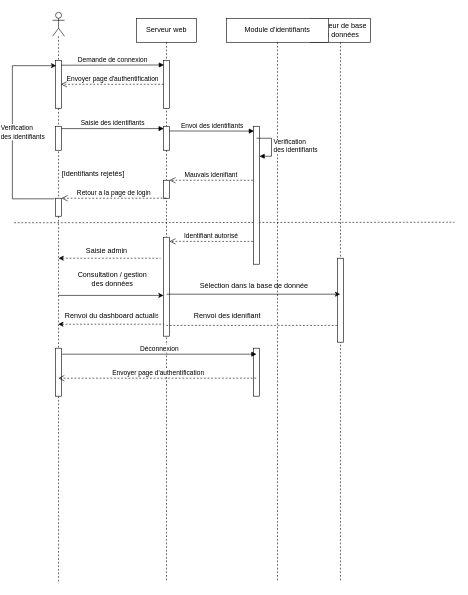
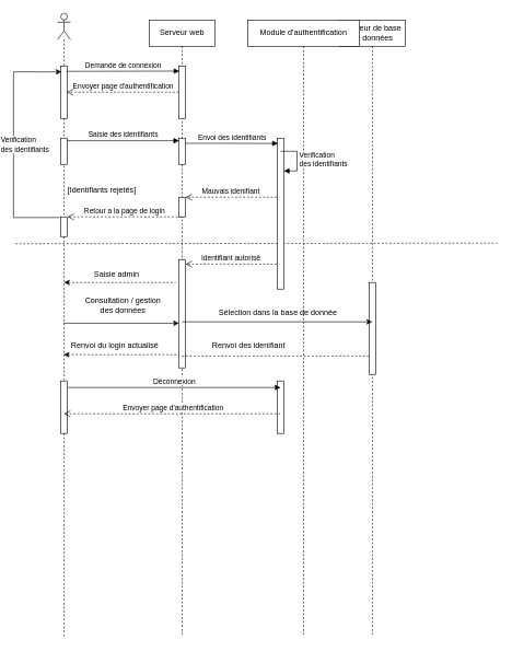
  <mxCell id="0" />
  <mxCell id="1" parent="0" />
  <mxCell id="2" value="" style="endArrow=none;dashed=1;html=1;exitX=-0.002;exitY=0.499;exitDx=0;exitDy=0;exitPerimeter=0;entryX=1.004;entryY=0.495;entryDx=0;entryDy=0;entryPerimeter=0;" parent="1" edge="1"><mxGeometry width="50" height="50" relative="1" as="geometry"><mxPoint x="23" y="370.865" as="sourcePoint" /><mxPoint x="757.38" y="370.005" as="targetPoint" /></mxGeometry></mxCell>
  <mxCell id="3" value="" style="shape=umlLifeline;participant=umlActor;perimeter=lifelinePerimeter;whiteSpace=wrap;html=1;container=1;collapsible=0;recursiveResize=0;verticalAlign=top;spacingTop=36;outlineConnect=0;" parent="1" vertex="1"><mxGeometry x="87" y="20" width="20" height="950" as="geometry" /></mxCell>
  <mxCell id="4" value="" style="html=1;points=[];perimeter=orthogonalPerimeter;" parent="3" vertex="1"><mxGeometry x="5" y="80" width="10" height="80" as="geometry" /></mxCell>
  <mxCell id="5" value="" style="html=1;points=[];perimeter=orthogonalPerimeter;" parent="3" vertex="1"><mxGeometry x="5" y="190" width="10" height="40" as="geometry" /></mxCell>
  <mxCell id="6" value="" style="html=1;points=[];perimeter=orthogonalPerimeter;" parent="3" vertex="1"><mxGeometry x="5" y="560" width="10" height="80" as="geometry" /></mxCell>
  <mxCell id="7" value="Serveur web" style="shape=umlLifeline;perimeter=lifelinePerimeter;whiteSpace=wrap;html=1;container=1;collapsible=0;recursiveResize=0;outlineConnect=0;" parent="1" vertex="1"><mxGeometry x="227" y="30" width="100" height="940" as="geometry" /></mxCell>
  <mxCell id="8" value="" style="html=1;points=[];perimeter=orthogonalPerimeter;" parent="7" vertex="1"><mxGeometry x="45" y="70" width="10" height="80" as="geometry" /></mxCell>
  <mxCell id="9" value="" style="html=1;points=[];perimeter=orthogonalPerimeter;" parent="7" vertex="1"><mxGeometry x="45" y="180" width="10" height="40" as="geometry" /></mxCell>
  <mxCell id="10" value="" style="html=1;points=[];perimeter=orthogonalPerimeter;" parent="7" vertex="1"><mxGeometry x="45" y="365" width="10" height="165" as="geometry" /></mxCell>
  <mxCell id="11" value="" style="endArrow=none;dashed=1;html=1;rounded=0;align=center;startArrow=classic;startFill=1;" edge="1" parent="7" source="3"><mxGeometry width="50" height="50" relative="1" as="geometry"><mxPoint x="-5" y="560" as="sourcePoint" /><mxPoint x="45" y="510" as="targetPoint" /></mxGeometry></mxCell>
  <mxCell id="12" value="Serveur de base de données" style="shape=umlLifeline;perimeter=lifelinePerimeter;whiteSpace=wrap;html=1;container=1;collapsible=0;recursiveResize=0;outlineConnect=0;" parent="1" vertex="1"><mxGeometry x="517" y="30" width="100" height="940" as="geometry" /></mxCell>
  <mxCell id="13" value="" style="html=1;points=[];perimeter=orthogonalPerimeter;" parent="12" vertex="1"><mxGeometry x="45" y="400" width="10" height="140" as="geometry" /></mxCell>
  <mxCell id="14" value="Demande de connexion" style="html=1;verticalAlign=bottom;endArrow=block;exitX=0.92;exitY=0.103;exitDx=0;exitDy=0;exitPerimeter=0;entryX=0.08;entryY=0.098;entryDx=0;entryDy=0;entryPerimeter=0;" parent="1" source="4" target="8" edge="1"><mxGeometry width="80" relative="1" as="geometry"><mxPoint x="117" y="108" as="sourcePoint" /><mxPoint x="257" y="108" as="targetPoint" /><Array as="points" /><mxPoint as="offset" /></mxGeometry></mxCell>
  <mxCell id="15" value="Envoyer page d'authentification" style="html=1;verticalAlign=bottom;endArrow=open;dashed=1;endSize=8;entryX=0.9;entryY=0.5;entryDx=0;entryDy=0;entryPerimeter=0;" parent="1" source="8" target="4" edge="1"><mxGeometry x="-0.006" relative="1" as="geometry"><mxPoint x="227" y="170" as="sourcePoint" /><mxPoint x="147" y="170" as="targetPoint" /><Array as="points"><mxPoint x="157" y="140" /></Array><mxPoint as="offset" /></mxGeometry></mxCell>
  <mxCell id="16" value="Saisie des identifiants" style="html=1;verticalAlign=bottom;endArrow=block;exitX=1;exitY=0.098;exitDx=0;exitDy=0;exitPerimeter=0;entryX=0.04;entryY=0.098;entryDx=0;entryDy=0;entryPerimeter=0;" parent="1" source="5" target="9" edge="1"><mxGeometry width="80" relative="1" as="geometry"><mxPoint x="117" y="220" as="sourcePoint" /><mxPoint x="197" y="220" as="targetPoint" /></mxGeometry></mxCell>
- <mxCell id="17" value="Module d'identifiants" style="shape=umlLifeline;perimeter=lifelinePerimeter;whiteSpace=wrap;html=1;container=1;collapsible=0;recursiveResize=0;outlineConnect=0;" parent="1" vertex="1"><mxGeometry x="377" y="30" width="170" height="940" as="geometry" /></mxCell>
+ <mxCell id="17" value="Module d'authentification" style="shape=umlLifeline;perimeter=lifelinePerimeter;whiteSpace=wrap;html=1;container=1;collapsible=0;recursiveResize=0;outlineConnect=0;" parent="1" vertex="1"><mxGeometry x="377" y="30" width="170" height="940" as="geometry" /></mxCell>
  <mxCell id="18" value="" style="html=1;points=[];perimeter=orthogonalPerimeter;" parent="17" vertex="1"><mxGeometry x="45" y="180" width="10" height="230" as="geometry" /></mxCell>
  <mxCell id="19" value="" style="html=1;points=[];perimeter=orthogonalPerimeter;" parent="17" vertex="1"><mxGeometry x="45" y="550" width="10" height="80" as="geometry" /></mxCell>
  <mxCell id="20" value="Sélection dans la base de donnée" style="text;strokeColor=none;fillColor=none;align=left;verticalAlign=middle;spacingLeft=4;spacingRight=4;overflow=hidden;points=[[0,0.5],[1,0.5]];portConstraint=eastwest;rotatable=0;" vertex="1" parent="17"><mxGeometry x="-50" y="430" width="250" height="30" as="geometry" /></mxCell>
  <mxCell id="21" value="Renvoi des idenifiant" style="text;strokeColor=none;fillColor=none;align=left;verticalAlign=middle;spacingLeft=4;spacingRight=4;overflow=hidden;points=[[0,0.5],[1,0.5]];portConstraint=eastwest;rotatable=0;" vertex="1" parent="17"><mxGeometry x="-60" y="480" width="160" height="30" as="geometry" /></mxCell>
  <mxCell id="22" value="Envoi des identifiants" style="html=1;verticalAlign=bottom;endArrow=block;exitX=0.952;exitY=0.197;exitDx=0;exitDy=0;exitPerimeter=0;entryX=0.086;entryY=0.035;entryDx=0;entryDy=0;entryPerimeter=0;" parent="1" source="9" target="18" edge="1"><mxGeometry width="80" relative="1" as="geometry"><mxPoint x="287" y="220" as="sourcePoint" /><mxPoint x="457.4" y="220" as="targetPoint" /></mxGeometry></mxCell>
  <mxCell id="23" value="Verification &lt;br&gt;des identifiants" style="edgeStyle=orthogonalEdgeStyle;html=1;align=left;spacingLeft=2;endArrow=block;rounded=0;entryX=1;entryY=0;" parent="1" edge="1"><mxGeometry relative="1" as="geometry"><mxPoint x="427" y="230" as="sourcePoint" /><Array as="points"><mxPoint x="427" y="230" /><mxPoint x="452" y="230" /><mxPoint x="452" y="260" /></Array><mxPoint x="432" y="260" as="targetPoint" /></mxGeometry></mxCell>
  <mxCell id="24" value="[Identifiants rejetés]" style="text;strokeColor=none;fillColor=none;align=left;verticalAlign=top;spacingLeft=4;spacingRight=4;overflow=hidden;rotatable=0;points=[[0,0.5],[1,0.5]];portConstraint=eastwest;" parent="1" vertex="1"><mxGeometry x="97" y="275" width="120" height="26" as="geometry" /></mxCell>
  <mxCell id="25" value="" style="html=1;points=[];perimeter=orthogonalPerimeter;" parent="1" vertex="1"><mxGeometry x="272" y="300" width="10" height="30" as="geometry" /></mxCell>
  <mxCell id="26" value="" style="html=1;points=[];perimeter=orthogonalPerimeter;" parent="1" vertex="1"><mxGeometry x="92" y="330" width="10" height="30" as="geometry" /></mxCell>
  <mxCell id="27" value="Mauvais idenifiant" style="html=1;verticalAlign=bottom;endArrow=open;dashed=1;endSize=8;" parent="1" target="25" edge="1"><mxGeometry relative="1" as="geometry"><mxPoint x="421" y="300" as="sourcePoint" /><mxPoint x="347" y="290" as="targetPoint" /></mxGeometry></mxCell>
  <mxCell id="28" value="Retour a la page de login" style="html=1;verticalAlign=bottom;endArrow=open;dashed=1;endSize=8;exitX=0.419;exitY=0.998;exitDx=0;exitDy=0;exitPerimeter=0;" parent="1" source="25" target="26" edge="1"><mxGeometry relative="1" as="geometry"><mxPoint x="272" y="320" as="sourcePoint" /><mxPoint x="192" y="320" as="targetPoint" /><Array as="points"><mxPoint x="207" y="330" /></Array></mxGeometry></mxCell>
  <mxCell id="29" value="Identifiant autorisé" style="html=1;verticalAlign=bottom;endArrow=open;dashed=1;endSize=8;" parent="1" edge="1"><mxGeometry relative="1" as="geometry"><mxPoint x="421" y="402" as="sourcePoint" /><mxPoint x="282" y="401.91" as="targetPoint" /></mxGeometry></mxCell>
  <mxCell id="30" value="Déconnexion" style="html=1;verticalAlign=bottom;endArrow=block;exitX=1.1;exitY=0.125;exitDx=0;exitDy=0;exitPerimeter=0;" parent="1" source="6" edge="1"><mxGeometry width="80" relative="1" as="geometry"><mxPoint x="97" y="700" as="sourcePoint" /><mxPoint x="427" y="590" as="targetPoint" /></mxGeometry></mxCell>
  <mxCell id="31" value="Verification &lt;br&gt;des identifiants" style="edgeStyle=orthogonalEdgeStyle;html=1;align=left;spacingLeft=2;endArrow=none;rounded=0;exitX=0.1;exitY=0.113;exitDx=0;exitDy=0;exitPerimeter=0;entryX=-0.2;entryY=0.033;entryDx=0;entryDy=0;entryPerimeter=0;startArrow=classic;startFill=1;endFill=0;" parent="1" source="4" target="26" edge="1"><mxGeometry x="0.008" y="-23" relative="1" as="geometry"><mxPoint x="19.5" y="200" as="sourcePoint" /><Array as="points"><mxPoint x="20" y="109" /><mxPoint x="20" y="331" /></Array><mxPoint x="25" y="340" as="targetPoint" /><mxPoint as="offset" /></mxGeometry></mxCell>
  <mxCell id="32" value="" style="endArrow=none;dashed=1;html=1;rounded=0;startArrow=classic;startFill=1;" parent="1" edge="1"><mxGeometry width="50" height="50" relative="1" as="geometry"><mxPoint x="97" y="430" as="sourcePoint" /><mxPoint x="267" y="430" as="targetPoint" /></mxGeometry></mxCell>
  <mxCell id="33" value="Saisie admin" style="text;strokeColor=none;fillColor=none;align=left;verticalAlign=middle;spacingLeft=4;spacingRight=4;overflow=hidden;points=[[0,0.5],[1,0.5]];portConstraint=eastwest;rotatable=0;" parent="1" vertex="1"><mxGeometry x="137" y="402.5" width="110" height="30" as="geometry" /></mxCell>
  <mxCell id="34" value="" style="endArrow=classic;html=1;rounded=0;entryX=0;entryY=0.588;entryDx=0;entryDy=0;entryPerimeter=0;" parent="1" source="3" target="10" edge="1"><mxGeometry width="50" height="50" relative="1" as="geometry"><mxPoint x="97" y="460" as="sourcePoint" /><mxPoint x="212" y="450" as="targetPoint" /></mxGeometry></mxCell>
  <mxCell id="35" value="Envoyer page d'authentification" style="html=1;verticalAlign=bottom;endArrow=open;dashed=1;endSize=8;" parent="1" edge="1"><mxGeometry x="-0.006" relative="1" as="geometry"><mxPoint x="426.5" y="630" as="sourcePoint" /><mxPoint x="96.5" y="630" as="targetPoint" /><Array as="points"><mxPoint x="212" y="630" /></Array><mxPoint as="offset" /></mxGeometry></mxCell>
  <mxCell id="36" value="&lt;div&gt;Consultation / gestion&lt;/div&gt;&lt;div&gt; des données&lt;/div&gt;" style="text;html=1;strokeColor=none;fillColor=none;align=center;verticalAlign=middle;whiteSpace=wrap;rounded=0;" vertex="1" parent="1"><mxGeometry x="107" y="450" width="160" height="30" as="geometry" /></mxCell>
  <mxCell id="37" value="" style="endArrow=classic;html=1;rounded=0;align=center;" parent="1" target="12" edge="1"><mxGeometry width="50" height="50" relative="1" as="geometry"><mxPoint x="277" y="490" as="sourcePoint" /><mxPoint x="332" y="410" as="targetPoint" /></mxGeometry></mxCell>
  <mxCell id="38" value="" style="endArrow=none;dashed=1;html=1;rounded=0;align=center;entryX=-0.1;entryY=0.8;entryDx=0;entryDy=0;entryPerimeter=0;" edge="1" parent="1" source="7" target="13"><mxGeometry width="50" height="50" relative="1" as="geometry"><mxPoint x="391" y="560" as="sourcePoint" /><mxPoint x="441" y="510" as="targetPoint" /></mxGeometry></mxCell>
- <mxCell id="39" value="Renvoi du dashboard actualisé" style="text;strokeColor=none;fillColor=none;align=left;verticalAlign=middle;spacingLeft=4;spacingRight=4;overflow=hidden;points=[[0,0.5],[1,0.5]];portConstraint=eastwest;rotatable=0;" vertex="1" parent="1"><mxGeometry x="102" y="510" width="165" height="30" as="geometry" /></mxCell>
+ <mxCell id="39" value="Renvoi du login actualisé" style="text;strokeColor=none;fillColor=none;align=left;verticalAlign=middle;spacingLeft=4;spacingRight=4;overflow=hidden;points=[[0,0.5],[1,0.5]];portConstraint=eastwest;rotatable=0;" vertex="1" parent="1"><mxGeometry x="102" y="510" width="165" height="30" as="geometry" /></mxCell>
